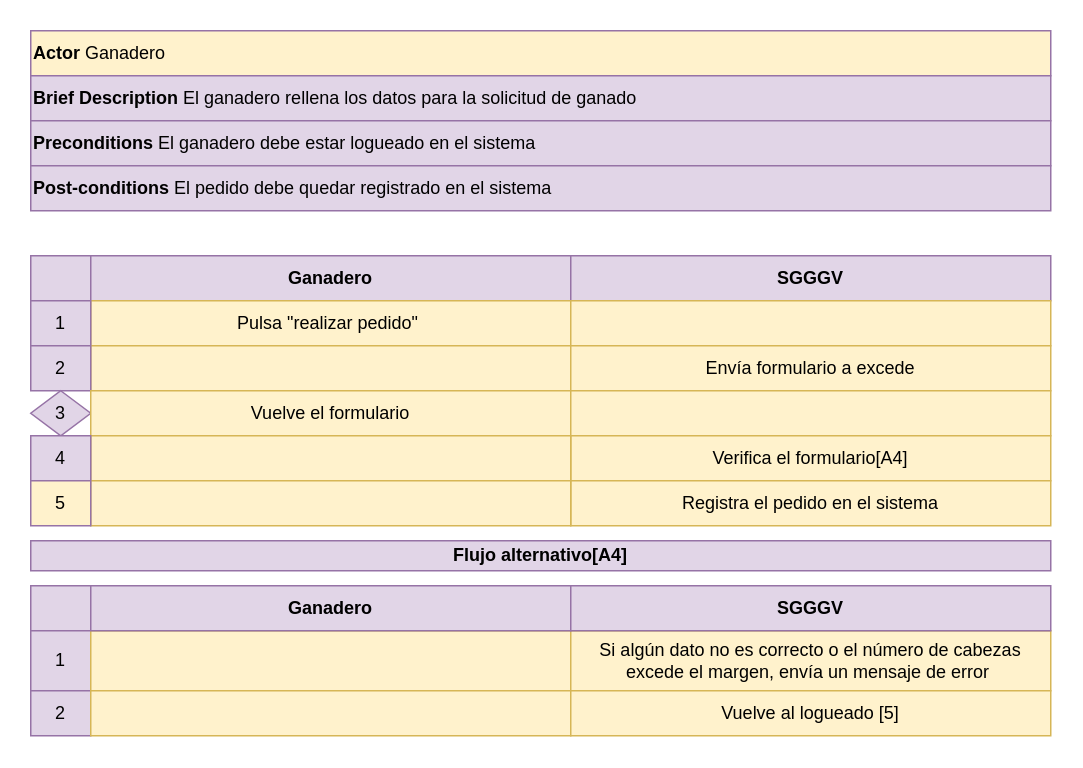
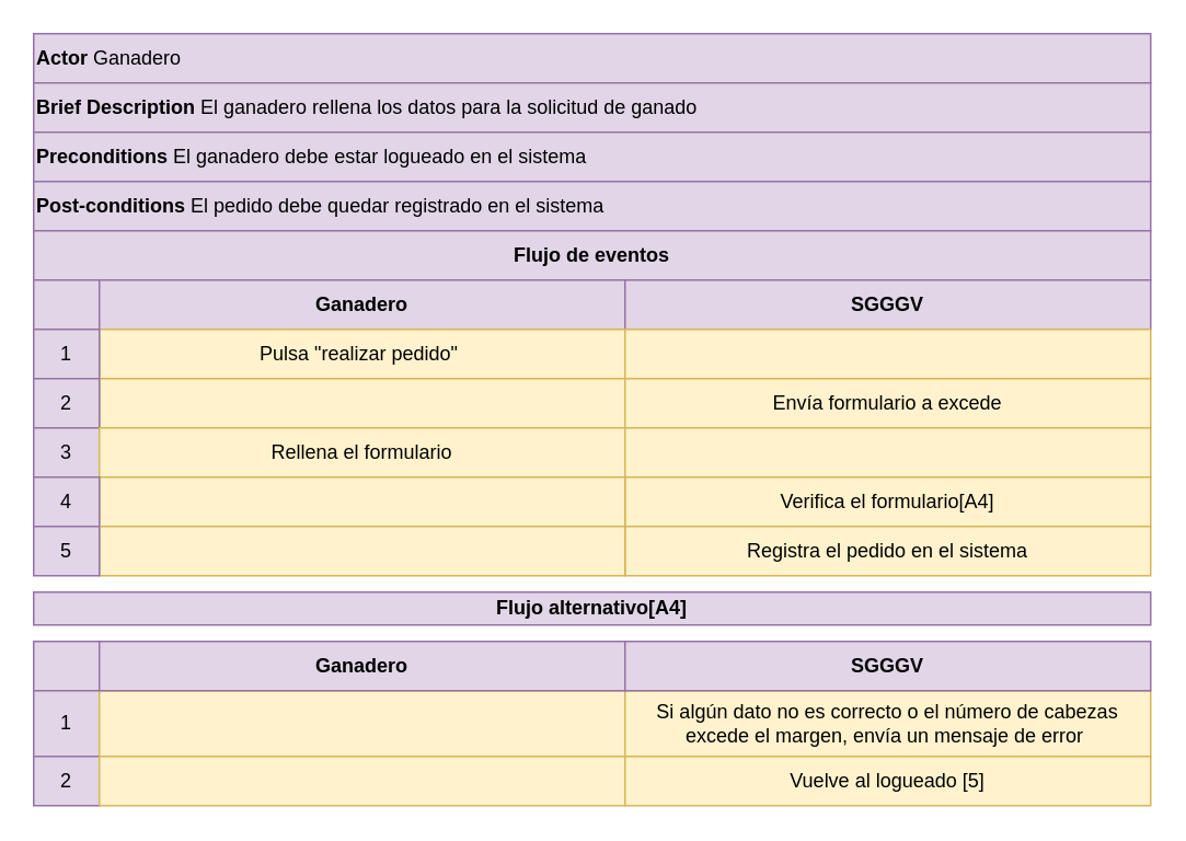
  <mxCell id="0" />
  <mxCell id="1" parent="0" />
- <mxCell id="2" value="&lt;b&gt;Actor &lt;/b&gt;Ganadero" style="rounded=0;whiteSpace=wrap;html=1;align=left;fillColor=#fff2cc;strokeColor=#9673a6;" vertex="1" parent="1"><mxGeometry x="20" y="20" width="680" height="30" as="geometry" /></mxCell>
+ <mxCell id="2" value="&lt;b&gt;Actor &lt;/b&gt;Ganadero" style="rounded=0;whiteSpace=wrap;html=1;align=left;fillColor=#e1d5e7;strokeColor=#9673a6;" vertex="1" parent="1"><mxGeometry x="20" y="20" width="680" height="30" as="geometry" /></mxCell>
  <mxCell id="3" value="&lt;b&gt;Brief Description &lt;/b&gt;El ganadero rellena los datos para la solicitud de ganado" style="rounded=0;whiteSpace=wrap;html=1;align=left;fillColor=#e1d5e7;strokeColor=#9673a6;" vertex="1" parent="1"><mxGeometry x="20" y="50" width="680" height="30" as="geometry" /></mxCell>
  <mxCell id="4" value="&lt;b&gt;Preconditions &lt;/b&gt;El ganadero debe estar logueado en el sistema" style="rounded=0;whiteSpace=wrap;html=1;align=left;fillColor=#e1d5e7;strokeColor=#9673a6;" vertex="1" parent="1"><mxGeometry x="20" y="80" width="680" height="30" as="geometry" /></mxCell>
  <mxCell id="5" value="&lt;b&gt;Post-conditions &lt;/b&gt;El pedido debe quedar registrado en el sistema" style="rounded=0;whiteSpace=wrap;html=1;align=left;fillColor=#e1d5e7;strokeColor=#9673a6;" vertex="1" parent="1"><mxGeometry x="20" y="110" width="680" height="30" as="geometry" /></mxCell>
+ <mxCell id="6" value="&lt;b&gt;Flujo de eventos&lt;/b&gt;" style="rounded=0;whiteSpace=wrap;html=1;fillColor=#e1d5e7;strokeColor=#9673a6;" vertex="1" parent="1"><mxGeometry x="20" y="140" width="680" height="30" as="geometry" /></mxCell>
  <mxCell id="7" value="" style="rounded=0;whiteSpace=wrap;html=1;fillColor=#e1d5e7;strokeColor=#9673a6;" vertex="1" parent="1"><mxGeometry x="20" y="170" width="40" height="30" as="geometry" /></mxCell>
  <mxCell id="8" value="&lt;b&gt;Ganadero&lt;/b&gt;" style="rounded=0;whiteSpace=wrap;html=1;fillColor=#e1d5e7;strokeColor=#9673a6;" vertex="1" parent="1"><mxGeometry x="60" y="170" width="320" height="30" as="geometry" /></mxCell>
  <mxCell id="9" value="&lt;b&gt;SGGGV&lt;/b&gt;" style="rounded=0;whiteSpace=wrap;html=1;fillColor=#e1d5e7;strokeColor=#9673a6;" vertex="1" parent="1"><mxGeometry x="380" y="170" width="320" height="30" as="geometry" /></mxCell>
  <mxCell id="10" value="Pulsa &quot;realizar pedido&quot;&amp;nbsp;" style="rounded=0;whiteSpace=wrap;html=1;fillColor=#fff2cc;strokeColor=#d6b656;" vertex="1" parent="1"><mxGeometry x="60" y="200" width="320" height="30" as="geometry" /></mxCell>
  <mxCell id="11" value="" style="rounded=0;whiteSpace=wrap;html=1;fillColor=#fff2cc;strokeColor=#d6b656;" vertex="1" parent="1"><mxGeometry x="380" y="200" width="320" height="30" as="geometry" /></mxCell>
  <mxCell id="12" value="1" style="rounded=0;whiteSpace=wrap;html=1;fillColor=#e1d5e7;strokeColor=#9673a6;" vertex="1" parent="1"><mxGeometry x="20" y="200" width="40" height="30" as="geometry" /></mxCell>
  <mxCell id="13" value="" style="rounded=0;whiteSpace=wrap;html=1;fillColor=#fff2cc;strokeColor=#d6b656;" vertex="1" parent="1"><mxGeometry x="60" y="230" width="320" height="30" as="geometry" /></mxCell>
  <mxCell id="14" value="Envía formulario a excede" style="rounded=0;whiteSpace=wrap;html=1;fillColor=#fff2cc;strokeColor=#d6b656;" vertex="1" parent="1"><mxGeometry x="380" y="230" width="320" height="30" as="geometry" /></mxCell>
  <mxCell id="15" value="2" style="rounded=0;whiteSpace=wrap;html=1;fillColor=#e1d5e7;strokeColor=#9673a6;" vertex="1" parent="1"><mxGeometry x="20" y="230" width="40" height="30" as="geometry" /></mxCell>
- <mxCell id="16" value="3" style="rhombus;whiteSpace=wrap;html=1;fillColor=#e1d5e7;strokeColor=#9673a6;" vertex="1" parent="1"><mxGeometry x="20" y="260" width="40" height="30" as="geometry" /></mxCell>
- <mxCell id="17" value="Vuelve el formulario" style="rounded=0;whiteSpace=wrap;html=1;fillColor=#fff2cc;strokeColor=#d6b656;" vertex="1" parent="1"><mxGeometry x="60" y="260" width="320" height="30" as="geometry" /></mxCell>
+ <mxCell id="16" value="3" style="rounded=0;whiteSpace=wrap;html=1;fillColor=#e1d5e7;strokeColor=#9673a6;" vertex="1" parent="1"><mxGeometry x="20" y="260" width="40" height="30" as="geometry" /></mxCell>
+ <mxCell id="17" value="Rellena el formulario" style="rounded=0;whiteSpace=wrap;html=1;fillColor=#fff2cc;strokeColor=#d6b656;" vertex="1" parent="1"><mxGeometry x="60" y="260" width="320" height="30" as="geometry" /></mxCell>
  <mxCell id="18" value="" style="rounded=0;whiteSpace=wrap;html=1;fillColor=#fff2cc;strokeColor=#d6b656;" vertex="1" parent="1"><mxGeometry x="380" y="260" width="320" height="30" as="geometry" /></mxCell>
  <mxCell id="19" value="Verifica el formulario[A4]" style="rounded=0;whiteSpace=wrap;html=1;fillColor=#fff2cc;strokeColor=#d6b656;" vertex="1" parent="1"><mxGeometry x="380" y="290" width="320" height="30" as="geometry" /></mxCell>
  <mxCell id="20" value="" style="rounded=0;whiteSpace=wrap;html=1;fillColor=#fff2cc;strokeColor=#d6b656;" vertex="1" parent="1"><mxGeometry x="60" y="290" width="320" height="30" as="geometry" /></mxCell>
  <mxCell id="21" value="4" style="rounded=0;whiteSpace=wrap;html=1;fillColor=#e1d5e7;strokeColor=#9673a6;" vertex="1" parent="1"><mxGeometry x="20" y="290" width="40" height="30" as="geometry" /></mxCell>
  <mxCell id="22" value="Registra el pedido en el sistema&lt;span style=&quot;color: rgba(0 , 0 , 0 , 0) ; font-family: monospace ; font-size: 0px&quot;&gt;%3CmxGraphModel%3E%3Croot%3E%3CmxCell%20id%3D%220%22%2F%3E%3CmxCell%20id%3D%221%22%20parent%3D%220%22%2F%3E%3CmxCell%20id%3D%222%22%20value%3D%22Verifica%20el%20formulario%5BA4%5D%22%20style%3D%22rounded%3D0%3BwhiteSpace%3Dwrap%3Bhtml%3D1%3B%22%20vertex%3D%221%22%20parent%3D%221%22%3E%3CmxGeometry%20x%3D%22440%22%20y%3D%22370%22%20width%3D%22320%22%20height%3D%2230%22%20as%3D%22geometry%22%2F%3E%3C%2FmxCell%3E%3C%2Froot%3E%3C%2FmxGraphModel%3E&lt;/span&gt;" style="rounded=0;whiteSpace=wrap;html=1;fillColor=#fff2cc;strokeColor=#d6b656;" vertex="1" parent="1"><mxGeometry x="380" y="320" width="320" height="30" as="geometry" /></mxCell>
  <mxCell id="23" value="" style="rounded=0;whiteSpace=wrap;html=1;fillColor=#fff2cc;strokeColor=#d6b656;" vertex="1" parent="1"><mxGeometry x="60" y="320" width="320" height="30" as="geometry" /></mxCell>
- <mxCell id="24" value="5" style="rounded=0;whiteSpace=wrap;html=1;fillColor=#fff2cc;strokeColor=#9673a6;" vertex="1" parent="1"><mxGeometry x="20" y="320" width="40" height="30" as="geometry" /></mxCell>
+ <mxCell id="24" value="5" style="rounded=0;whiteSpace=wrap;html=1;fillColor=#e1d5e7;strokeColor=#9673a6;" vertex="1" parent="1"><mxGeometry x="20" y="320" width="40" height="30" as="geometry" /></mxCell>
  <mxCell id="25" value="&lt;b&gt;Flujo alternativo[A4]&lt;/b&gt;" style="rounded=0;whiteSpace=wrap;html=1;fillColor=#e1d5e7;strokeColor=#9673a6;" vertex="1" parent="1"><mxGeometry x="20" y="360" width="680" height="20" as="geometry" /></mxCell>
  <mxCell id="26" value="" style="rounded=0;whiteSpace=wrap;html=1;fillColor=#e1d5e7;strokeColor=#9673a6;" vertex="1" parent="1"><mxGeometry x="20" y="390" width="40" height="30" as="geometry" /></mxCell>
  <mxCell id="27" value="1" style="rounded=0;whiteSpace=wrap;html=1;fillColor=#e1d5e7;strokeColor=#9673a6;" vertex="1" parent="1"><mxGeometry x="20" y="420" width="40" height="40" as="geometry" /></mxCell>
  <mxCell id="28" value="2" style="rounded=0;whiteSpace=wrap;html=1;fillColor=#e1d5e7;strokeColor=#9673a6;" vertex="1" parent="1"><mxGeometry x="20" y="460" width="40" height="30" as="geometry" /></mxCell>
  <mxCell id="29" value="" style="rounded=0;whiteSpace=wrap;html=1;fillColor=#fff2cc;strokeColor=#d6b656;" vertex="1" parent="1"><mxGeometry x="60" y="420" width="320" height="40" as="geometry" /></mxCell>
  <mxCell id="30" value="Si algún dato no es correcto o el número de cabezas excede el margen, envía un mensaje de error&amp;nbsp;" style="rounded=0;whiteSpace=wrap;html=1;fillColor=#fff2cc;strokeColor=#d6b656;" vertex="1" parent="1"><mxGeometry x="380" y="420" width="320" height="40" as="geometry" /></mxCell>
  <mxCell id="31" value="&lt;b&gt;Ganadero&lt;/b&gt;" style="rounded=0;whiteSpace=wrap;html=1;fillColor=#e1d5e7;strokeColor=#9673a6;" vertex="1" parent="1"><mxGeometry x="60" y="390" width="320" height="30" as="geometry" /></mxCell>
  <mxCell id="32" value="&lt;b&gt;SGGGV&lt;/b&gt;" style="rounded=0;whiteSpace=wrap;html=1;fillColor=#e1d5e7;strokeColor=#9673a6;" vertex="1" parent="1"><mxGeometry x="380" y="390" width="320" height="30" as="geometry" /></mxCell>
  <mxCell id="33" value="" style="rounded=0;whiteSpace=wrap;html=1;fillColor=#fff2cc;strokeColor=#d6b656;" vertex="1" parent="1"><mxGeometry x="60" y="460" width="320" height="30" as="geometry" /></mxCell>
  <mxCell id="34" value="Vuelve al logueado [5]" style="rounded=0;whiteSpace=wrap;html=1;fillColor=#fff2cc;strokeColor=#d6b656;" vertex="1" parent="1"><mxGeometry x="380" y="460" width="320" height="30" as="geometry" /></mxCell>
